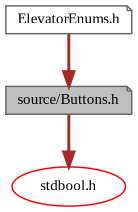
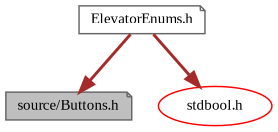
  digraph {
    fontname="Liberation Serif"
    node [color=gray40 fillcolor=white fontname="Liberation Serif" fontsize=10 shape=note style=filled]
    edge [color=brown fontname="Liberation Serif" fontsize=10 labelfontname=Helvetica labelfontsize=10 style=bold]
    n1 [fillcolor=grey75 fontcolor=black height=0.2 label="source/Buttons.h" width=0.4]
    n2 [height=0.2 label="ElevatorEnums.h" width=0.4]
    n3 [color=red height=0.2 label="stdbool.h" shape=ellipse width=0.4]
    n2 -> n1
-   n1 -> n3
+   n2 -> n3
  }
